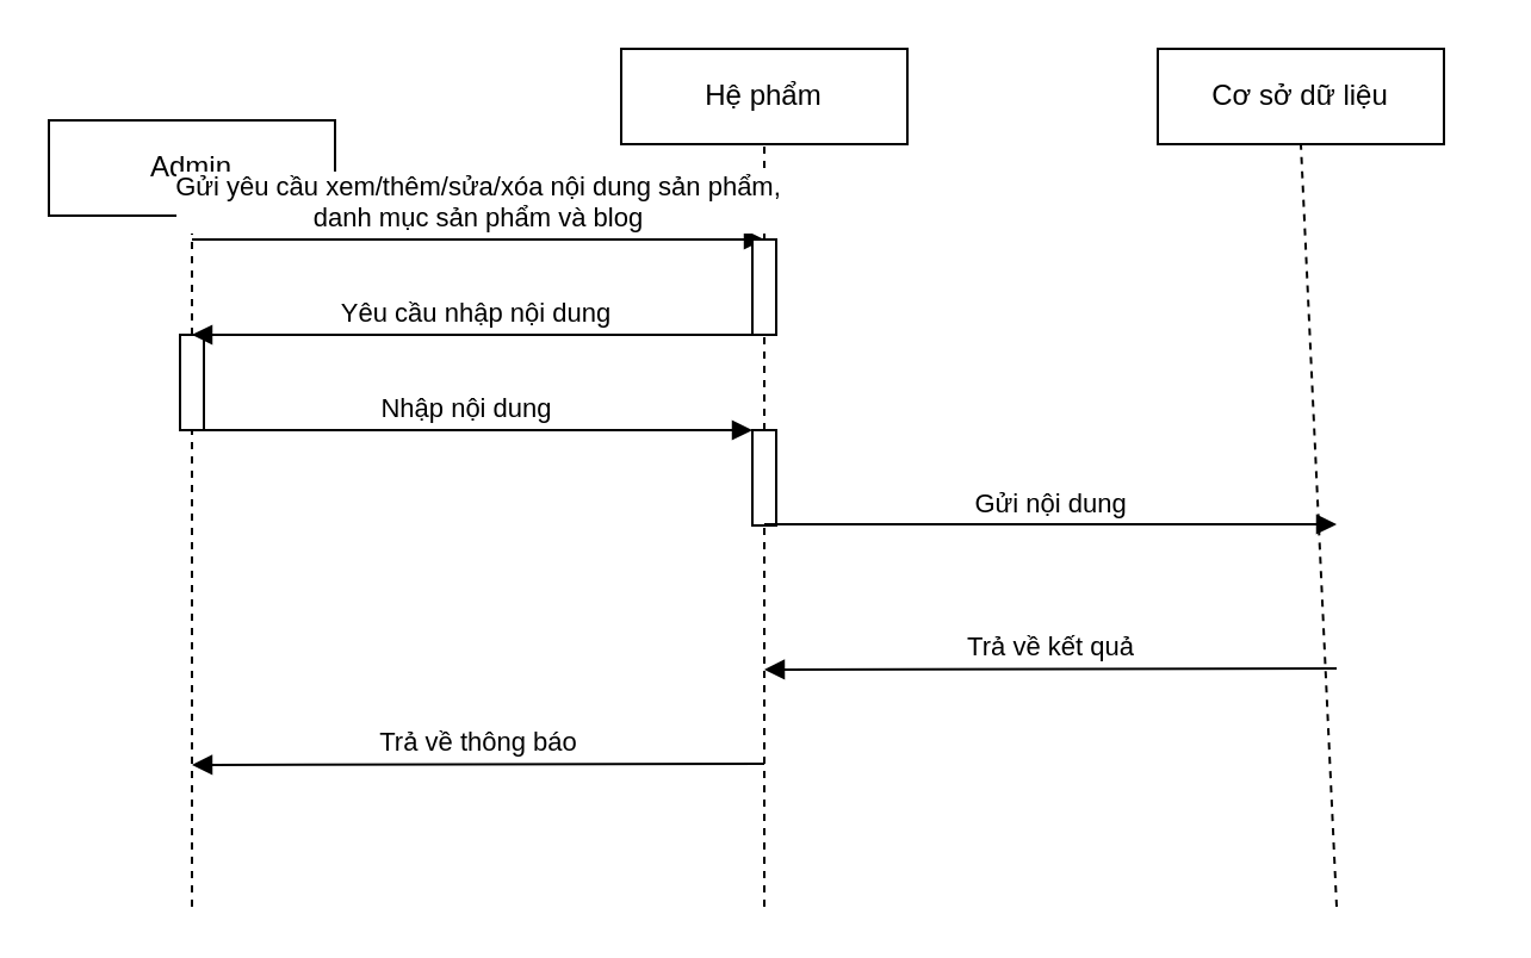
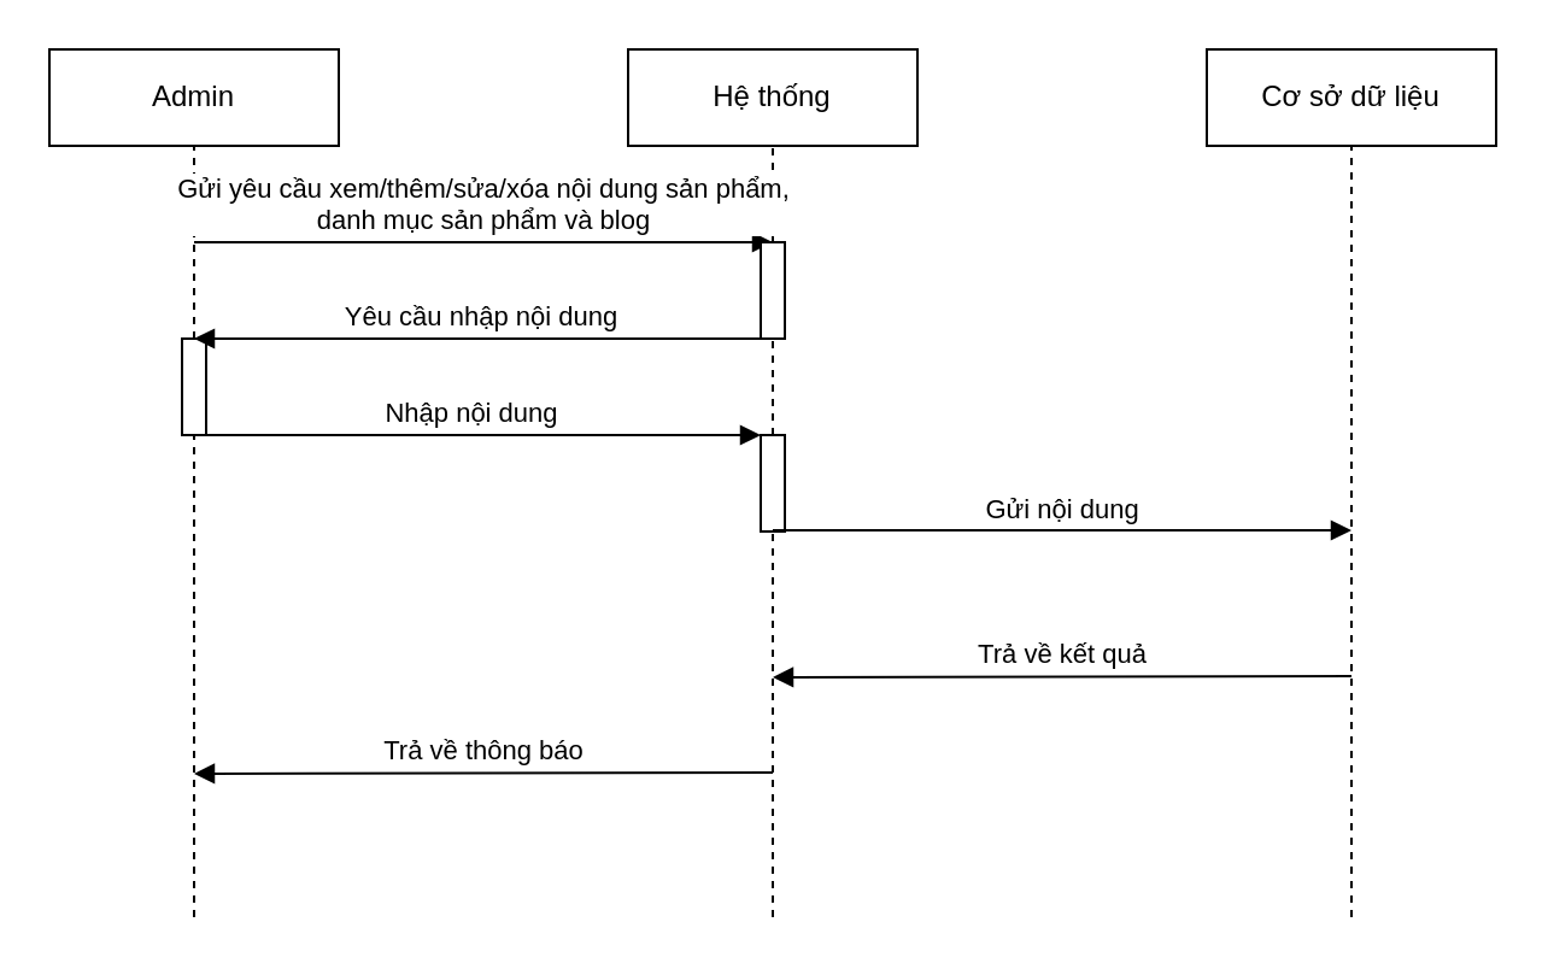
  <mxCell id="0" />
  <mxCell id="1" parent="0" />
- <mxCell id="2" value="Admin" style="rounded=0;whiteSpace=wrap;html=1;" vertex="1" parent="1"><mxGeometry x="20" y="50" width="120" height="40" as="geometry" /></mxCell>
- <mxCell id="3" value="Hệ phẩm" style="rounded=0;whiteSpace=wrap;html=1;" vertex="1" parent="1"><mxGeometry x="260" width="120" height="40" as="geometry" y="20" /></mxCell>
- <mxCell id="4" value="Cơ sở dữ liệu" style="rounded=0;whiteSpace=wrap;html=1;" vertex="1" parent="1"><mxGeometry x="485" y="20" width="120" height="40" as="geometry" /></mxCell>
+ <mxCell id="2" value="Admin" style="rounded=0;whiteSpace=wrap;html=1;" vertex="1" parent="1"><mxGeometry width="120" height="40" as="geometry" x="20" y="20" /></mxCell>
+ <mxCell id="3" value="Hệ thống" style="rounded=0;whiteSpace=wrap;html=1;" vertex="1" parent="1"><mxGeometry x="260" width="120" height="40" as="geometry" y="20" /></mxCell>
+ <mxCell id="4" value="Cơ sở dữ liệu" style="rounded=0;whiteSpace=wrap;html=1;" vertex="1" parent="1"><mxGeometry x="500" width="120" height="40" as="geometry" y="20" /></mxCell>
  <mxCell id="5" value="" style="endArrow=none;dashed=1;html=1;entryX=0.5;entryY=1;entryDx=0;entryDy=0;" edge="1" parent="1" source="11" target="2"><mxGeometry width="50" height="50" relative="1" as="geometry"><mxPoint x="80" y="380" as="sourcePoint" /><mxPoint x="80" y="70" as="targetPoint" /></mxGeometry></mxCell>
  <mxCell id="6" value="" style="endArrow=none;dashed=1;html=1;entryX=0.5;entryY=1;entryDx=0;entryDy=0;" edge="1" parent="1" source="9" target="3"><mxGeometry width="50" height="50" relative="1" as="geometry"><mxPoint x="320" y="380" as="sourcePoint" /><mxPoint x="320" y="70" as="targetPoint" /></mxGeometry></mxCell>
  <mxCell id="7" value="" style="endArrow=none;dashed=1;html=1;entryX=0.5;entryY=1;entryDx=0;entryDy=0;" edge="1" parent="1" target="4"><mxGeometry width="50" height="50" relative="1" as="geometry"><mxPoint x="560" y="380" as="sourcePoint" /><mxPoint x="330" y="70" as="targetPoint" /></mxGeometry></mxCell>
  <mxCell id="8" value="Gửi yêu cầu xem/thêm/sửa/xóa nội dung sản phẩm,&lt;br&gt;danh mục sản phẩm và blog" style="html=1;verticalAlign=bottom;endArrow=block;" edge="1" parent="1"><mxGeometry width="80" relative="1" as="geometry"><mxPoint x="80" y="100" as="sourcePoint" /><mxPoint x="320" y="100" as="targetPoint" /></mxGeometry></mxCell>
  <mxCell id="9" value="" style="rounded=0;whiteSpace=wrap;html=1;direction=south;" vertex="1" parent="1"><mxGeometry x="315" y="100" width="10" height="40" as="geometry" /></mxCell>
  <mxCell id="10" value="" style="endArrow=none;dashed=1;html=1;entryX=1;entryY=0.5;entryDx=0;entryDy=0;" edge="1" parent="1" source="14" target="9"><mxGeometry width="50" height="50" relative="1" as="geometry"><mxPoint x="320" y="380" as="sourcePoint" /><mxPoint x="10" y="400" as="targetPoint" /></mxGeometry></mxCell>
  <mxCell id="11" value="" style="rounded=0;whiteSpace=wrap;html=1;direction=south;" vertex="1" parent="1"><mxGeometry x="75" y="140" width="10" height="40" as="geometry" /></mxCell>
  <mxCell id="12" value="" style="endArrow=none;dashed=1;html=1;entryX=1;entryY=0.5;entryDx=0;entryDy=0;" edge="1" parent="1" target="11"><mxGeometry width="50" height="50" relative="1" as="geometry"><mxPoint x="80" y="380" as="sourcePoint" /><mxPoint x="80" y="60" as="targetPoint" /></mxGeometry></mxCell>
  <mxCell id="13" value="Yêu cầu nhập nội dung" style="html=1;verticalAlign=bottom;endArrow=block;exitX=1;exitY=0.75;exitDx=0;exitDy=0;" edge="1" parent="1" source="9"><mxGeometry width="80" relative="1" as="geometry"><mxPoint x="130" y="210" as="sourcePoint" /><mxPoint x="80" y="140" as="targetPoint" /></mxGeometry></mxCell>
  <mxCell id="14" value="" style="rounded=0;whiteSpace=wrap;html=1;direction=south;" vertex="1" parent="1"><mxGeometry x="315" y="180" width="10" height="40" as="geometry" /></mxCell>
  <mxCell id="15" value="" style="endArrow=none;dashed=1;html=1;entryX=1;entryY=0.5;entryDx=0;entryDy=0;" edge="1" parent="1" target="14"><mxGeometry width="50" height="50" relative="1" as="geometry"><mxPoint x="320" y="380" as="sourcePoint" /><mxPoint x="320" y="140" as="targetPoint" /></mxGeometry></mxCell>
  <mxCell id="16" value="Nhập nội dung" style="html=1;verticalAlign=bottom;endArrow=block;" edge="1" parent="1"><mxGeometry width="80" relative="1" as="geometry"><mxPoint x="75" y="180" as="sourcePoint" /><mxPoint x="315" y="180" as="targetPoint" /></mxGeometry></mxCell>
  <mxCell id="17" value="Gửi nội dung" style="html=1;verticalAlign=bottom;endArrow=block;" edge="1" parent="1"><mxGeometry width="80" relative="1" as="geometry"><mxPoint x="320" y="219.5" as="sourcePoint" /><mxPoint x="560" y="219.5" as="targetPoint" /></mxGeometry></mxCell>
  <mxCell id="18" value="Trả về kết quả" style="html=1;verticalAlign=bottom;endArrow=block;exitX=1;exitY=0.75;exitDx=0;exitDy=0;" edge="1" parent="1"><mxGeometry width="80" relative="1" as="geometry"><mxPoint x="560" y="280" as="sourcePoint" /><mxPoint x="320" y="280.5" as="targetPoint" /></mxGeometry></mxCell>
  <mxCell id="19" value="Trả về thông báo" style="html=1;verticalAlign=bottom;endArrow=block;exitX=1;exitY=0.75;exitDx=0;exitDy=0;" edge="1" parent="1"><mxGeometry width="80" relative="1" as="geometry"><mxPoint x="320" y="320" as="sourcePoint" /><mxPoint x="80" y="320.5" as="targetPoint" /></mxGeometry></mxCell>
